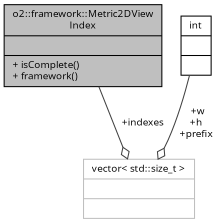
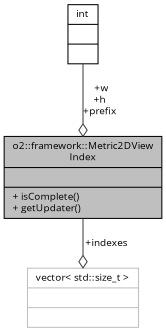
  digraph {
    fontname="Open Sans"
    node [color=black fontname="Open Sans" fontsize=10 shape=record]
    edge [arrowhead=odiamond color=grey25 fontname="Open Sans" fontsize=10 labelfontname=Helvetica labelfontsize=10 style=solid]
-   n1 [fillcolor=grey75 fontcolor=black height=0.2 label="{o2::framework::Metric2DView\lIndex\n||+ isComplete()\l+ framework()\l}" style=filled width=0.4]
+   n1 [fillcolor=grey75 fontcolor=black height=0.2 label="{o2::framework::Metric2DView\lIndex\n||+ isComplete()\l+ getUpdater()\l}" style=filled width=0.4]
    n2 [color=grey75 height=0.2 label="{vector\< std::size_t \>\n||}" width=0.4]
    n3 [height=0.2 label="{int\n||}" width=0.4]
    n1 -> n2 [label=" +indexes"]
-   n3 -> n2 [label=" +w\n+h\n+prefix"]
+   n3 -> n1 [label=" +w\n+h\n+prefix"]
  }
